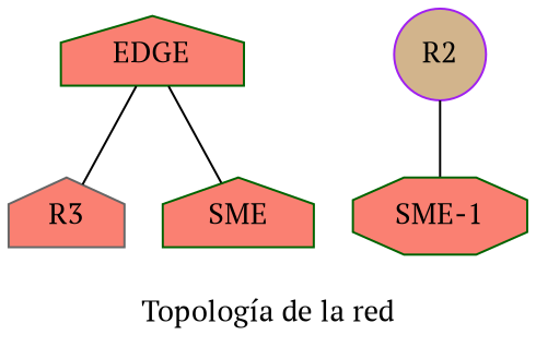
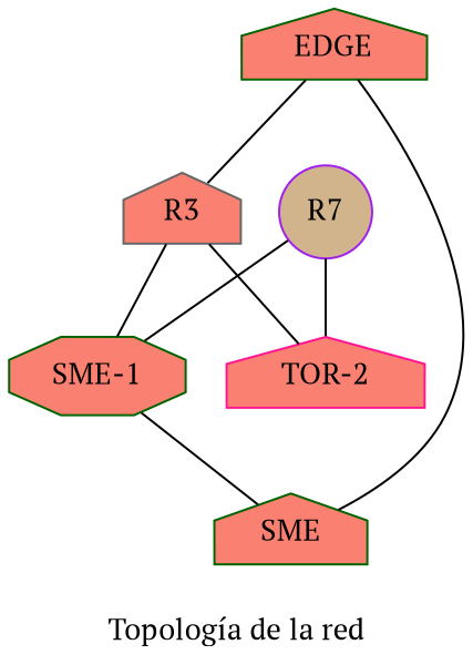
  digraph {
    fontname="PT Serif"
    label="\nTopología de la red\n"
    node [color=darkgreen fillcolor=salmon fontname="PT Serif" shape=house style=filled]
    edge [arrowhead=none fontname="PT Serif"]
    n1 [color=gray40 label=R3]
    n2 [label="SME-1" shape=octagon]
+   n3 [color=deeppink label="TOR-2"]
    n4 [label=SME]
-   n5 [color=purple fillcolor=tan label=R2 shape=circle]
+   n5 [color=purple fillcolor=tan label=R7 shape=circle]
    n6 [label="EDGE"]
+   n1 -> n2
+   n1 -> n3
+   n2 -> n4
    n5 -> n2
+   n5 -> n3
    n6 -> n1
    n6 -> n4
  }
